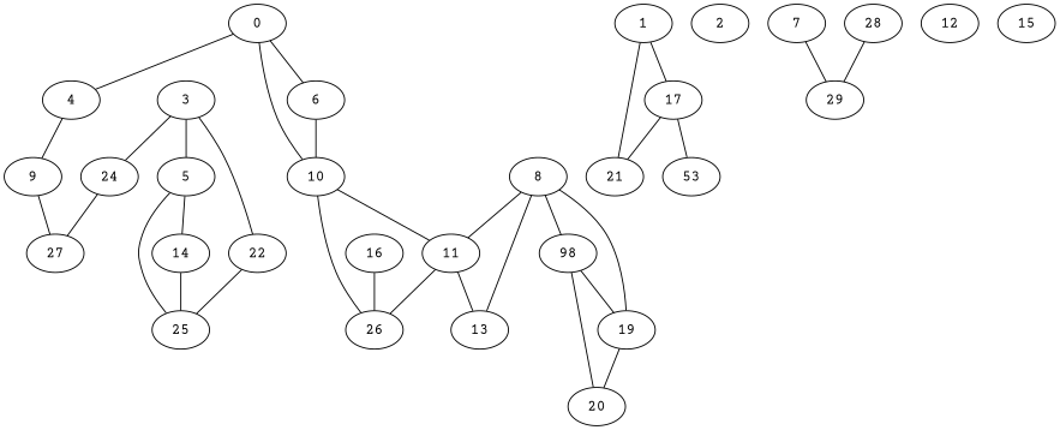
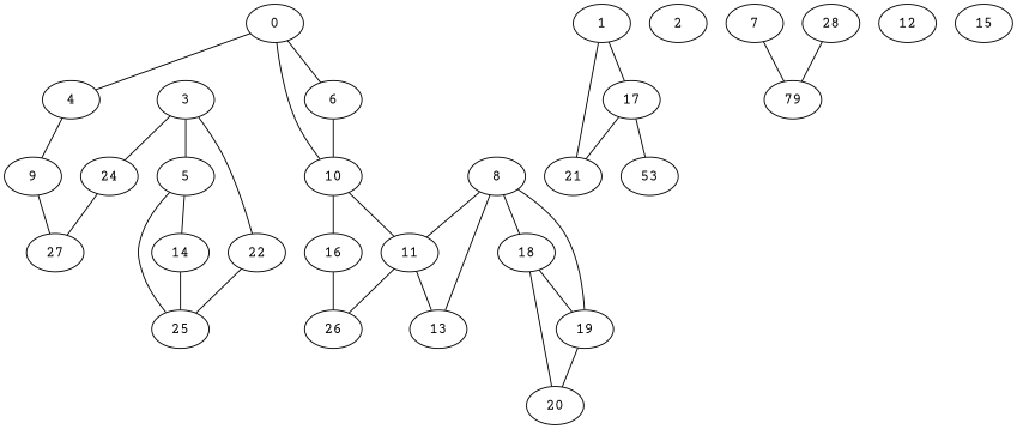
  graph {
    fontname="Courier Prime"
    node [fontname="Courier Prime"]
    edge [fontname="Courier Prime"]
    0
    4
    6
    10
    9
    11
    26
    1
    17
    21
    n11 [label=53]
    2
    3
    5
    22
    24
    14
    25
    27
    7
-   29
+   29 [label=79]
    8
    13
-   18 [label=98]
+   18
    19
    20
    12
    15
    16
    28
    0 -- 4
    0 -- 6
    0 -- 10
    4 -- 9
    6 -- 10
    10 -- 11
-   10 -- 26
+   10 -- 16
    9 -- 27
    11 -- 26
    11 -- 13
    1 -- 17
    1 -- 21
    17 -- 21
    17 -- n11
    3 -- 5
    3 -- 22
    3 -- 24
    5 -- 14
    5 -- 25
    22 -- 25
    24 -- 27
    14 -- 25
    7 -- 29
    8 -- 11
    8 -- 13
    8 -- 18
    8 -- 19
    18 -- 19
    18 -- 20
    19 -- 20
    16 -- 26
    28 -- 29
  }
